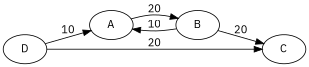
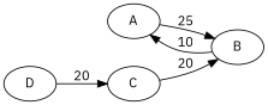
  digraph {
    fontname="IBM Plex Sans"
    rankdir=LR
    node [fontname="IBM Plex Sans"]
    edge [fontname="IBM Plex Sans"]
    A
    B
    C
    D
-   A -> B [label=20]
+   A -> B [label=25]
    B -> A [label=10]
-   B -> C [label=20]
-   D -> A [label=10]
+   C -> B [label=20]
    D -> C [label=20]
  }
